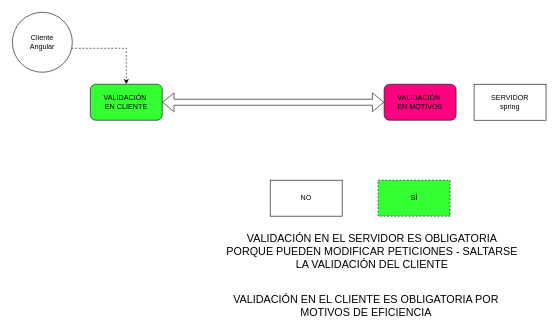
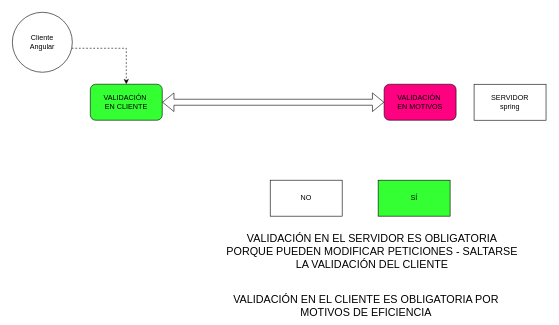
  <mxCell id="0" />
  <mxCell id="1" parent="0" />
  <mxCell id="2" style="edgeStyle=orthogonalEdgeStyle;rounded=0;orthogonalLoop=1;jettySize=auto;html=1;entryX=0.5;entryY=0;entryDx=0;entryDy=0;dashed=1;" parent="1" source="3" target="5" edge="1"><mxGeometry relative="1" as="geometry"><mxPoint x="710" y="130" as="targetPoint" /><Array as="points"><mxPoint x="210" y="80" /></Array></mxGeometry></mxCell>
  <mxCell id="3" value="Cliente&lt;br&gt;Angular" style="ellipse;whiteSpace=wrap;html=1;aspect=fixed;" parent="1" vertex="1"><mxGeometry x="20" y="20" width="100" height="100" as="geometry" /></mxCell>
  <mxCell id="4" value="SERVIDOR&lt;br&gt;spring" style="rounded=0;whiteSpace=wrap;html=1;" parent="1" vertex="1"><mxGeometry x="790" y="140" width="120" height="60" as="geometry" /></mxCell>
  <mxCell id="5" value="VALIDACIÓN&amp;nbsp;&lt;br&gt;EN CLIENTE" style="rounded=1;whiteSpace=wrap;html=1;fillColor=#33FF33;" parent="1" vertex="1"><mxGeometry x="150" y="140" width="120" height="60" as="geometry" /></mxCell>
  <mxCell id="6" value="" style="shape=flexArrow;endArrow=classic;startArrow=classic;html=1;entryX=0;entryY=0.5;entryDx=0;entryDy=0;exitX=1;exitY=0.5;exitDx=0;exitDy=0;" parent="1" source="5" target="7" edge="1"><mxGeometry width="100" height="100" relative="1" as="geometry"><mxPoint x="380" y="270" as="sourcePoint" /><mxPoint x="480" y="170" as="targetPoint" /></mxGeometry></mxCell>
  <mxCell id="7" value="VALIDACIÓN&amp;nbsp;&lt;br&gt;EN MOTIVOS" style="rounded=1;whiteSpace=wrap;html=1;fillColor=#FF0080;" parent="1" vertex="1"><mxGeometry x="640" y="140" width="120" height="60" as="geometry" /></mxCell>
- <mxCell id="8" value="SÍ" style="rounded=0;whiteSpace=wrap;html=1;fillColor=#33FF33;dashed=1;" parent="1" vertex="1"><mxGeometry x="630" y="300" width="120" height="60" as="geometry" /></mxCell>
+ <mxCell id="8" value="SÍ" style="rounded=0;whiteSpace=wrap;html=1;fillColor=#33FF33;" parent="1" vertex="1"><mxGeometry x="630" y="300" width="120" height="60" as="geometry" /></mxCell>
  <mxCell id="9" value="NO" style="rounded=0;whiteSpace=wrap;html=1;" parent="1" vertex="1"><mxGeometry x="450" y="300" width="120" height="60" as="geometry" /></mxCell>
  <mxCell id="10" value="&lt;font style=&quot;font-size: 18px&quot;&gt;VALIDACIÓN EN EL SERVIDOR ES OBLIGATORIA PORQUE PUEDEN MODIFICAR PETICIONES - SALTARSE LA VALIDACIÓN DEL CLIENTE&lt;/font&gt;" style="text;html=1;strokeColor=none;fillColor=none;align=center;verticalAlign=middle;whiteSpace=wrap;rounded=0;" vertex="1" parent="1"><mxGeometry x="370" y="410" width="500" height="20" as="geometry" /></mxCell>
  <mxCell id="11" value="&lt;font style=&quot;font-size: 18px&quot;&gt;VALIDACIÓN EN EL CLIENTE ES OBLIGATORIA POR MOTIVOS DE EFICIENCIA&lt;/font&gt;" style="text;html=1;strokeColor=none;fillColor=none;align=center;verticalAlign=middle;whiteSpace=wrap;rounded=0;" vertex="1" parent="1"><mxGeometry x="360" y="500" width="500" height="20" as="geometry" /></mxCell>
